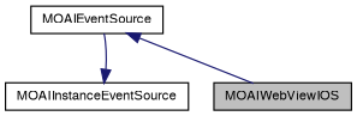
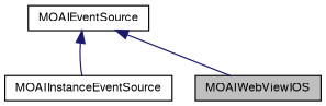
  digraph {
    node [color=black fillcolor=white fontname=FreeSans fontsize=10 shape=record style=filled]
    edge [color=midnightblue dir=back fontname=FreeSans fontsize=10 labelfontname=FreeSans labelfontsize=10 style=solid]
    n1 [fillcolor=grey75 fontcolor=black height=0.2 label=MOAIWebViewIOS width=0.4]
    n2 [height=0.2 label=MOAIInstanceEventSource width=0.4]
    n3 [height=0.2 label=MOAIEventSource width=0.4]
    n3 -> n1
-   n2 -> n3
+   n3 -> n2
  }
